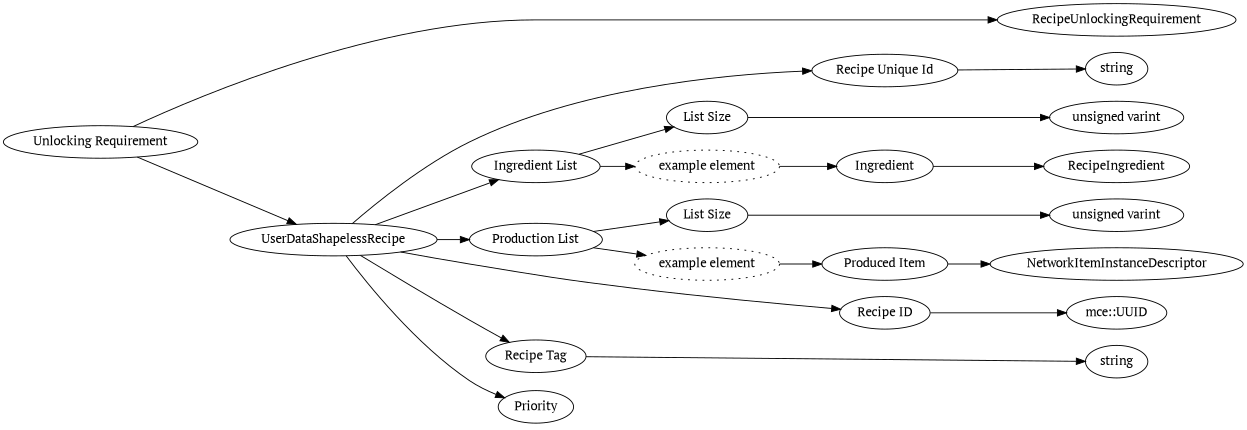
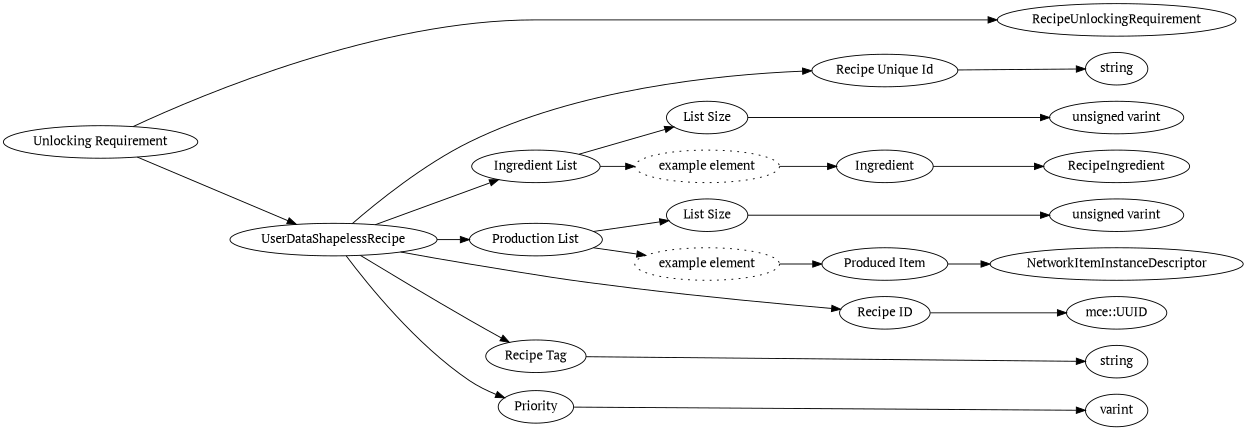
  digraph {
    fontname="PT Serif"
    rankdir=LR
    node [fontname="PT Serif"]
    edge [fontname="PT Serif"]
    n1 [label=string]
    n2 [label="unsigned varint"]
    n3 [label=RecipeIngredient]
    n4 [label="unsigned varint"]
    n5 [label=NetworkItemInstanceDescriptor]
    n6 [label="mce::UUID"]
    n7 [label=string]
+   n8 [label=varint]
    n9 [label=RecipeUnlockingRequirement]
    n10 [label=UserDataShapelessRecipe]
    n11 [label="Recipe Unique Id"]
    n12 [label="Ingredient List"]
    n13 [label="Production List"]
    n14 [label="Recipe ID"]
    n15 [label="Recipe Tag"]
    n16 [label=Priority]
    n17 [label="List Size"]
    n18 [label="example element" style=dotted]
    n19 [label="List Size"]
    n20 [label="example element" style=dotted]
    n21 [label="Unlocking Requirement"]
    n22 [label=Ingredient]
    n23 [label="Produced Item"]
    subgraph sub_1 {
      rank=max
      n1
      n2
      n3
      n4
      n5
      n6
      n7
+     n8
      n9
    }
    n10 -> n11
    n10 -> n12
    n10 -> n13
    n10 -> n14
    n10 -> n15
    n10 -> n16
    n11 -> n1
    n12 -> n17
    n12 -> n18
    n13 -> n19
    n13 -> n20
    n14 -> n6
    n15 -> n7
+   n16 -> n8
    n17 -> n2
    n18 -> n22
    n19 -> n4
    n20 -> n23
    n21 -> n9
    n21 -> n10
    n22 -> n3
    n23 -> n5
  }
